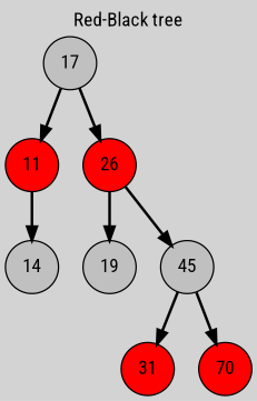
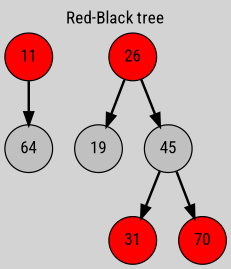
  digraph {
    bgcolor=lightgrey
    fontname="Roboto Condensed"
    label="Red-Black tree"
    labeljust=c
    labelloc=t
    rankdir=TB
    node [fillcolor=red fontname="Roboto Condensed" shape=circle style=filled]
    edge [color=black fontname="Roboto Condensed" penwidth=2]
    11
-   14 [fillcolor=grey]
-   17 [fillcolor=grey]
+   14 [fillcolor=grey label=64]
    26
    19 [fillcolor=grey]
    45 [fillcolor=grey]
    31
    70
    11 -> 14
-   17 -> 11
-   17 -> 26
    26 -> 19
    26 -> 45
    45 -> 31
    45 -> 70
  }
